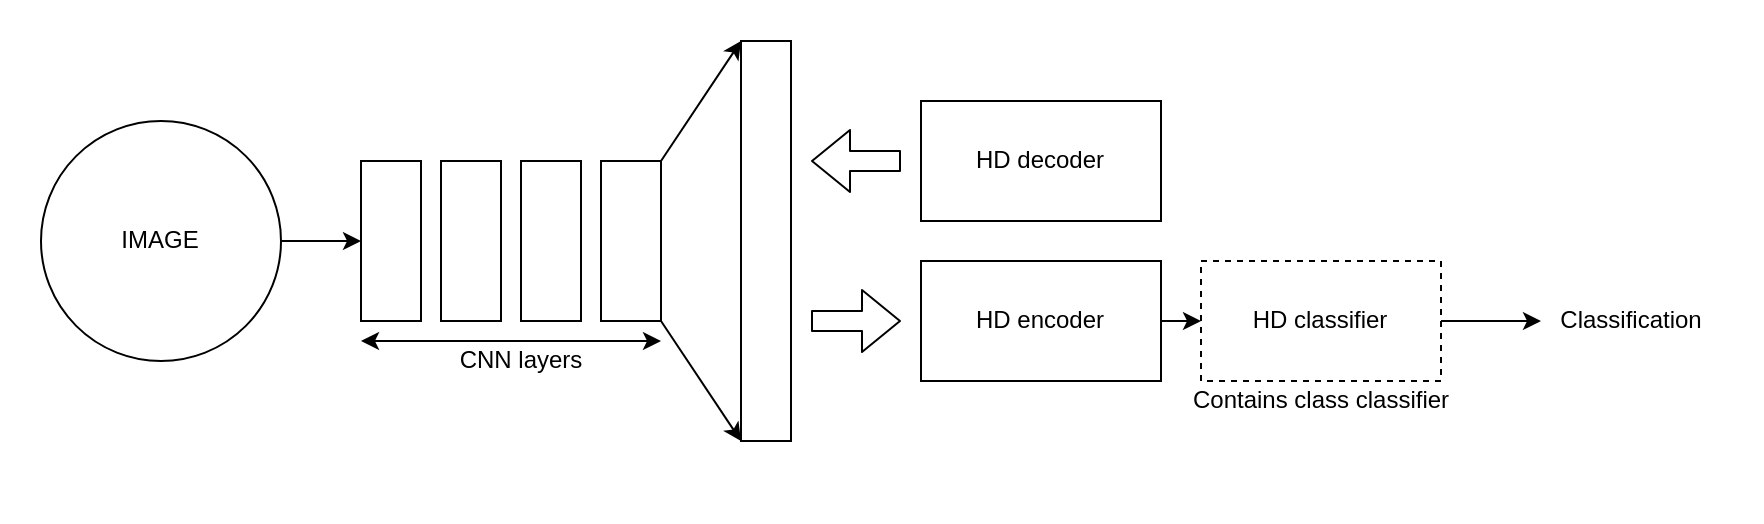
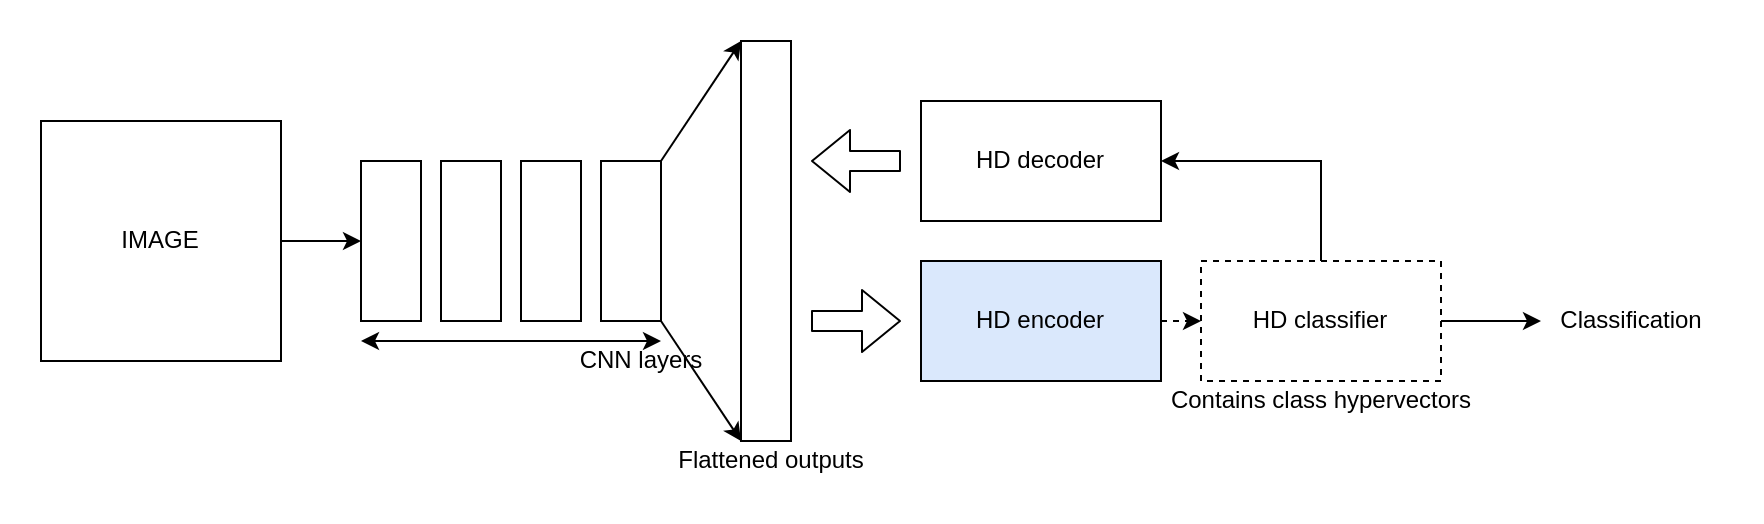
  <mxCell id="0" />
  <mxCell id="1" parent="0" />
  <mxCell id="2" style="edgeStyle=orthogonalEdgeStyle;rounded=0;orthogonalLoop=1;jettySize=auto;html=1;exitX=1;exitY=0.5;exitDx=0;exitDy=0;entryX=0;entryY=0.5;entryDx=0;entryDy=0;" edge="1" parent="1" source="3" target="4"><mxGeometry relative="1" as="geometry" /></mxCell>
- <mxCell id="3" value="IMAGE" style="ellipse;whiteSpace=wrap;html=1;" vertex="1" parent="1"><mxGeometry x="20" y="60" width="120" height="120" as="geometry" /></mxCell>
+ <mxCell id="3" value="IMAGE" style="rounded=0;whiteSpace=wrap;html=1;" vertex="1" parent="1"><mxGeometry x="20" y="60" width="120" height="120" as="geometry" /></mxCell>
  <mxCell id="4" value="" style="rounded=0;whiteSpace=wrap;html=1;" vertex="1" parent="1"><mxGeometry x="180" y="80" width="30" height="80" as="geometry" /></mxCell>
  <mxCell id="5" value="" style="rounded=0;whiteSpace=wrap;html=1;" vertex="1" parent="1"><mxGeometry x="220" y="80" width="30" height="80" as="geometry" /></mxCell>
  <mxCell id="6" value="" style="rounded=0;whiteSpace=wrap;html=1;" vertex="1" parent="1"><mxGeometry x="260" y="80" width="30" height="80" as="geometry" /></mxCell>
  <mxCell id="7" value="" style="rounded=0;whiteSpace=wrap;html=1;" vertex="1" parent="1"><mxGeometry x="300" y="80" width="30" height="80" as="geometry" /></mxCell>
  <mxCell id="8" value="" style="rounded=0;whiteSpace=wrap;html=1;" vertex="1" parent="1"><mxGeometry x="370" y="20" width="25" height="200" as="geometry" /></mxCell>
  <mxCell id="9" value="" style="endArrow=classic;startArrow=classic;html=1;" edge="1" parent="1"><mxGeometry width="50" height="50" relative="1" as="geometry"><mxPoint x="180" y="170" as="sourcePoint" /><mxPoint x="330" y="170" as="targetPoint" /></mxGeometry></mxCell>
- <mxCell id="10" value="CNN layers" style="text;html=1;align=center;verticalAlign=middle;resizable=0;points=[];autosize=1;" vertex="1" parent="1"><mxGeometry x="220" y="170" width="80" height="20" as="geometry" /></mxCell>
+ <mxCell id="10" value="CNN layers" style="text;html=1;align=center;verticalAlign=middle;resizable=0;points=[];autosize=1;" vertex="1" parent="1"><mxGeometry x="280" y="170" width="80" height="20" as="geometry" /></mxCell>
  <mxCell id="11" value="" style="endArrow=classic;html=1;strokeColor=#000000;exitX=1;exitY=0;exitDx=0;exitDy=0;entryX=0;entryY=0;entryDx=0;entryDy=0;" edge="1" parent="1" source="7" target="8"><mxGeometry width="50" height="50" relative="1" as="geometry"><mxPoint x="470" y="180" as="sourcePoint" /><mxPoint x="520" y="130" as="targetPoint" /></mxGeometry></mxCell>
  <mxCell id="12" value="" style="endArrow=classic;html=1;strokeColor=#000000;exitX=1;exitY=1;exitDx=0;exitDy=0;entryX=0;entryY=1;entryDx=0;entryDy=0;" edge="1" parent="1" source="7" target="8"><mxGeometry width="50" height="50" relative="1" as="geometry"><mxPoint x="470" y="180" as="sourcePoint" /><mxPoint x="520" y="130" as="targetPoint" /></mxGeometry></mxCell>
+ <mxCell id="13" value="Flattened outputs" style="text;html=1;align=center;verticalAlign=middle;resizable=0;points=[];autosize=1;" vertex="1" parent="1"><mxGeometry x="330" y="220" width="110" height="20" as="geometry" /></mxCell>
  <mxCell id="14" value="" style="shape=flexArrow;endArrow=classic;html=1;strokeColor=#000000;" edge="1" parent="1"><mxGeometry width="50" height="50" relative="1" as="geometry"><mxPoint x="405" y="160" as="sourcePoint" /><mxPoint x="450" y="160" as="targetPoint" /></mxGeometry></mxCell>
- <mxCell id="15" style="edgeStyle=orthogonalEdgeStyle;rounded=0;orthogonalLoop=1;jettySize=auto;html=1;exitX=1;exitY=0.5;exitDx=0;exitDy=0;entryX=0;entryY=0.5;entryDx=0;entryDy=0;strokeColor=#000000;" edge="1" parent="1" source="16" target="19"><mxGeometry relative="1" as="geometry" /></mxCell>
- <mxCell id="16" value="HD encoder" style="rounded=0;whiteSpace=wrap;html=1;" vertex="1" parent="1"><mxGeometry x="460" y="130" width="120" height="60" as="geometry" /></mxCell>
+ <mxCell id="15" style="edgeStyle=orthogonalEdgeStyle;rounded=0;orthogonalLoop=1;jettySize=auto;html=1;exitX=1;exitY=0.5;exitDx=0;exitDy=0;entryX=0;entryY=0.5;entryDx=0;entryDy=0;strokeColor=#000000;dashed=1;" edge="1" parent="1" source="16" target="19"><mxGeometry relative="1" as="geometry" /></mxCell>
+ <mxCell id="16" value="HD encoder" style="rounded=0;whiteSpace=wrap;html=1;fillColor=#dae8fc;" vertex="1" parent="1"><mxGeometry x="460" y="130" width="120" height="60" as="geometry" /></mxCell>
+ <mxCell id="17" style="edgeStyle=orthogonalEdgeStyle;rounded=0;orthogonalLoop=1;jettySize=auto;html=1;exitX=0.5;exitY=0;exitDx=0;exitDy=0;entryX=1;entryY=0.5;entryDx=0;entryDy=0;strokeColor=#000000;" edge="1" parent="1" source="19" target="20"><mxGeometry relative="1" as="geometry" /></mxCell>
  <mxCell id="18" style="edgeStyle=orthogonalEdgeStyle;rounded=0;orthogonalLoop=1;jettySize=auto;html=1;exitX=1;exitY=0.5;exitDx=0;exitDy=0;strokeColor=#000000;" edge="1" parent="1" source="19"><mxGeometry relative="1" as="geometry"><mxPoint x="770" y="160" as="targetPoint" /></mxGeometry></mxCell>
  <mxCell id="19" value="HD classifier" style="rounded=0;whiteSpace=wrap;html=1;dashed=1;" vertex="1" parent="1"><mxGeometry x="600" y="130" width="120" height="60" as="geometry" /></mxCell>
  <mxCell id="20" value="HD decoder" style="rounded=0;whiteSpace=wrap;html=1;" vertex="1" parent="1"><mxGeometry x="460" y="50" width="120" height="60" as="geometry" /></mxCell>
  <mxCell id="21" value="" style="shape=flexArrow;endArrow=classic;html=1;strokeColor=#000000;" edge="1" parent="1"><mxGeometry width="50" height="50" relative="1" as="geometry"><mxPoint x="450" y="80" as="sourcePoint" /><mxPoint x="405" y="80" as="targetPoint" /></mxGeometry></mxCell>
- <mxCell id="22" value="Contains class classifier" style="text;html=1;align=center;verticalAlign=middle;resizable=0;points=[];autosize=1;" vertex="1" parent="1"><mxGeometry x="575" y="190" width="170" height="20" as="geometry" /></mxCell>
+ <mxCell id="22" value="Contains class hypervectors" style="text;html=1;align=center;verticalAlign=middle;resizable=0;points=[];autosize=1;" vertex="1" parent="1"><mxGeometry x="575" y="190" width="170" height="20" as="geometry" /></mxCell>
  <mxCell id="23" value="Classification" style="text;html=1;align=center;verticalAlign=middle;resizable=0;points=[];autosize=1;" vertex="1" parent="1"><mxGeometry x="770" y="150" width="90" height="20" as="geometry" /></mxCell>
